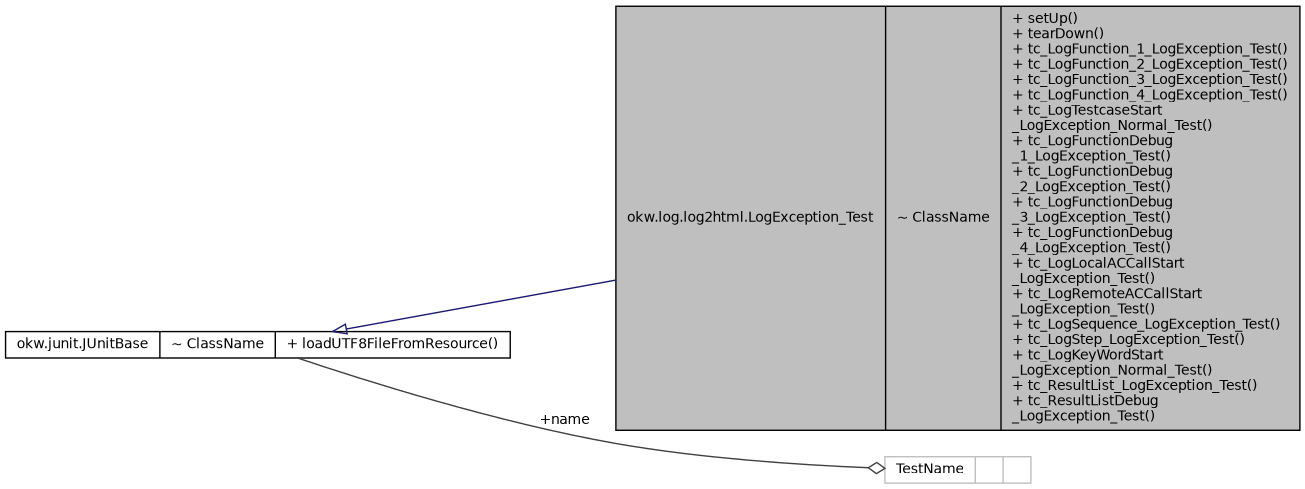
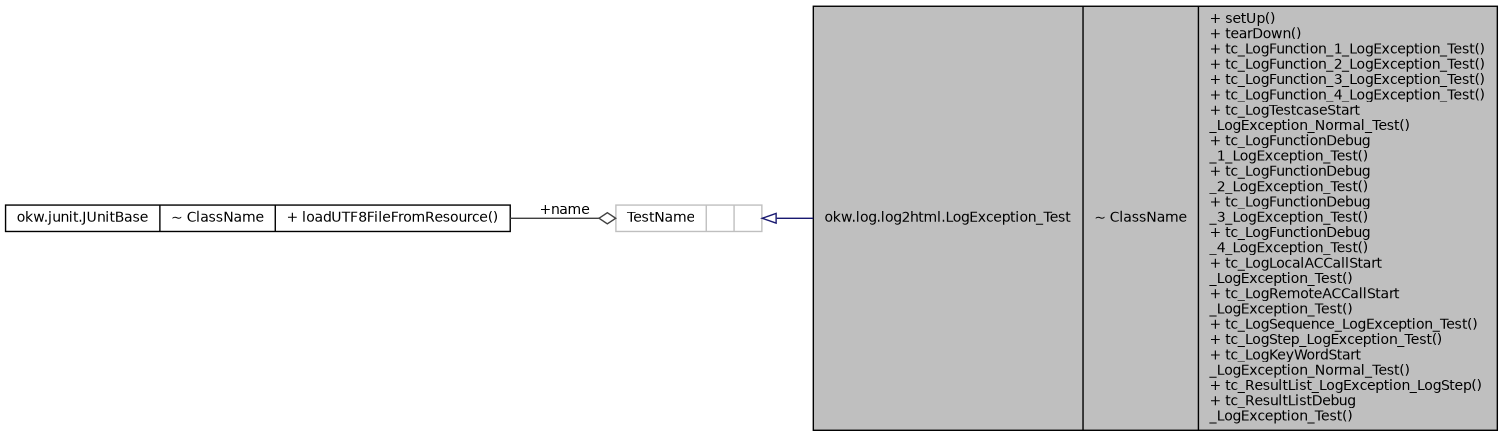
  digraph {
    rankdir=LR
    node [color=black fillcolor=white fontname=Helvetica fontsize=10 shape=record style=filled]
    edge [fontname=Helvetica fontsize=10 labelfontname=Helvetica labelfontsize=10 style=solid]
-   n1 [fillcolor=grey75 fontcolor=black height=0.2 label="{okw.log.log2html.LogException_Test\n|~ ClassName\l|+ setUp()\l+ tearDown()\l+ tc_LogFunction_1_LogException_Test()\l+ tc_LogFunction_2_LogException_Test()\l+ tc_LogFunction_3_LogException_Test()\l+ tc_LogFunction_4_LogException_Test()\l+ tc_LogTestcaseStart\l_LogException_Normal_Test()\l+ tc_LogFunctionDebug\l_1_LogException_Test()\l+ tc_LogFunctionDebug\l_2_LogException_Test()\l+ tc_LogFunctionDebug\l_3_LogException_Test()\l+ tc_LogFunctionDebug\l_4_LogException_Test()\l+ tc_LogLocalACCallStart\l_LogException_Test()\l+ tc_LogRemoteACCallStart\l_LogException_Test()\l+ tc_LogSequence_LogException_Test()\l+ tc_LogStep_LogException_Test()\l+ tc_LogKeyWordStart\l_LogException_Normal_Test()\l+ tc_ResultList_LogException_Test()\l+ tc_ResultListDebug\l_LogException_Test()\l}" width=0.4]
+   n1 [fillcolor=grey75 fontcolor=black height=0.2 label="{okw.log.log2html.LogException_Test\n|~ ClassName\l|+ setUp()\l+ tearDown()\l+ tc_LogFunction_1_LogException_Test()\l+ tc_LogFunction_2_LogException_Test()\l+ tc_LogFunction_3_LogException_Test()\l+ tc_LogFunction_4_LogException_Test()\l+ tc_LogTestcaseStart\l_LogException_Normal_Test()\l+ tc_LogFunctionDebug\l_1_LogException_Test()\l+ tc_LogFunctionDebug\l_2_LogException_Test()\l+ tc_LogFunctionDebug\l_3_LogException_Test()\l+ tc_LogFunctionDebug\l_4_LogException_Test()\l+ tc_LogLocalACCallStart\l_LogException_Test()\l+ tc_LogRemoteACCallStart\l_LogException_Test()\l+ tc_LogSequence_LogException_Test()\l+ tc_LogStep_LogException_Test()\l+ tc_LogKeyWordStart\l_LogException_Normal_Test()\l+ tc_ResultList_LogException_LogStep()\l+ tc_ResultListDebug\l_LogException_Test()\l}" width=0.4]
    n2 [height=0.2 label="{okw.junit.JUnitBase\n|~ ClassName\l|+ loadUTF8FileFromResource()\l}" width=0.4]
    n3 [color=grey75 height=0.2 label="{TestName\n||}" width=0.4]
-   n2 -> n1 [arrowtail=onormal color=midnightblue dir=back]
+   n3 -> n1 [arrowtail=onormal color=midnightblue dir=back]
    n2 -> n3 [arrowhead=odiamond color=grey25 label=" +name"]
  }
